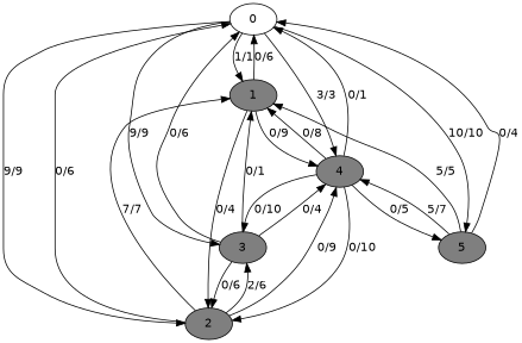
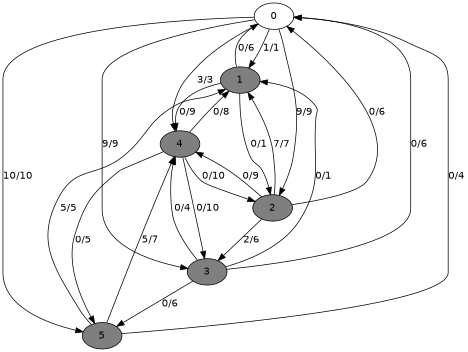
  digraph {
    fontname="DejaVu Sans"
    node [fillcolor=grey50 fontname="DejaVu Sans" style=filled]
    edge [fontname="DejaVu Sans"]
    0 [fillcolor=grey100]
    1
    2
    3
    4
    5
    0 -> 1 [label="1/1"]
    0 -> 2 [label="9/9"]
    0 -> 3 [label="9/9"]
    0 -> 4 [label="3/3"]
    0 -> 5 [label="10/10"]
    1 -> 0 [label="0/6"]
-   1 -> 2 [label="0/4"]
+   1 -> 2 [label="0/1"]
    1 -> 4 [label="0/9"]
    2 -> 0 [label="0/6"]
    2 -> 1 [label="7/7"]
    2 -> 3 [label="2/6"]
    2 -> 4 [label="0/9"]
    3 -> 0 [label="0/6"]
    3 -> 1 [label="0/1"]
-   3 -> 2 [label="0/6"]
+   3 -> 5 [label="0/6"]
    3 -> 4 [label="0/4"]
-   4 -> 0 [label="0/1"]
    4 -> 1 [label="0/8"]
    4 -> 2 [label="0/10"]
    4 -> 3 [label="0/10"]
    4 -> 5 [label="0/5"]
    5 -> 0 [label="0/4"]
    5 -> 1 [label="5/5"]
    5 -> 4 [label="5/7"]
  }
